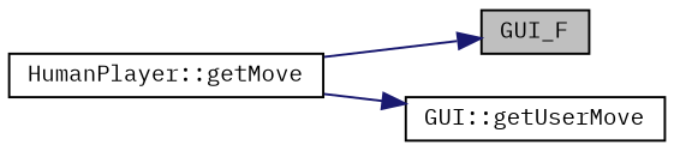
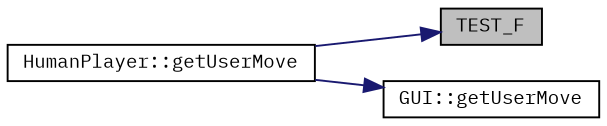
  digraph {
    fontname="IBM Plex Mono"
    rankdir=LR
    node [color=black fillcolor=white fontname="IBM Plex Mono" fontsize=10 shape=record style=filled]
    edge [color=midnightblue fontname="IBM Plex Mono" fontsize=10 labelfontname=Helvetica labelfontsize=10 style=solid]
-   n1 [fillcolor=grey75 fontcolor=black height=0.2 label=GUI_F width=0.4]
-   n2 [height=0.2 label="HumanPlayer::getMove" width=0.4]
+   n1 [fillcolor=grey75 fontcolor=black height=0.2 label=TEST_F width=0.4]
+   n2 [height=0.2 label="HumanPlayer::getUserMove" width=0.4]
    n3 [height=0.2 label="GUI::getUserMove" width=0.4]
    n2 -> n1
    n2 -> n3
  }
